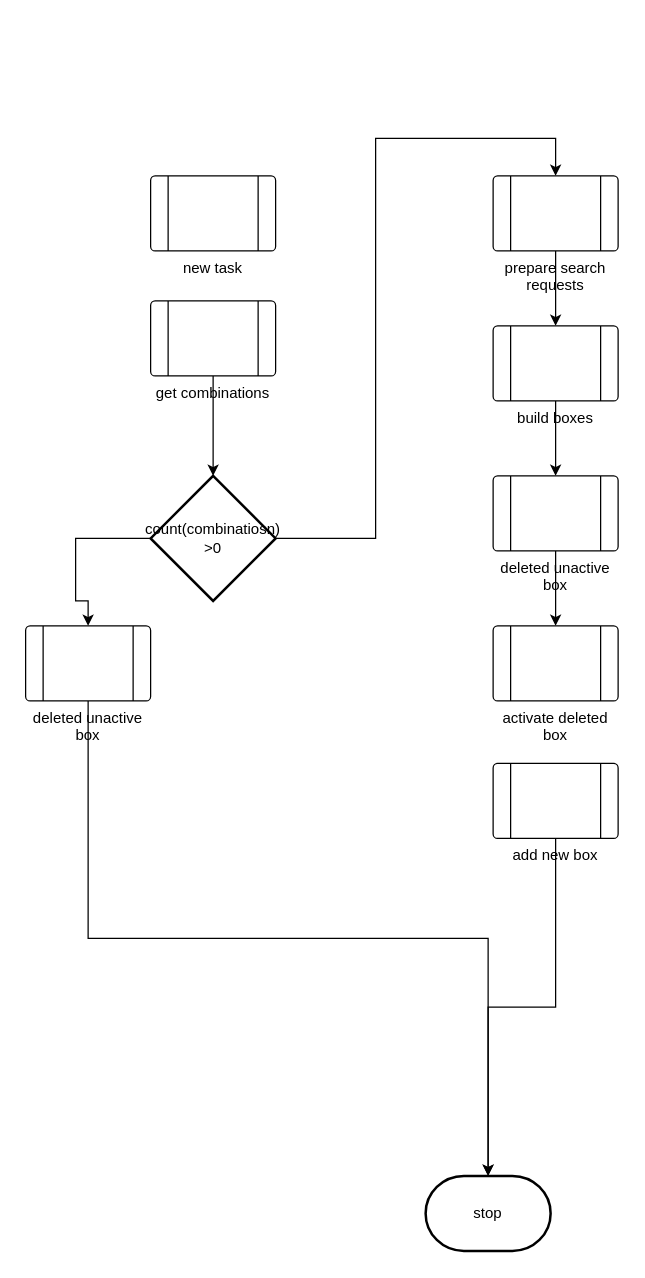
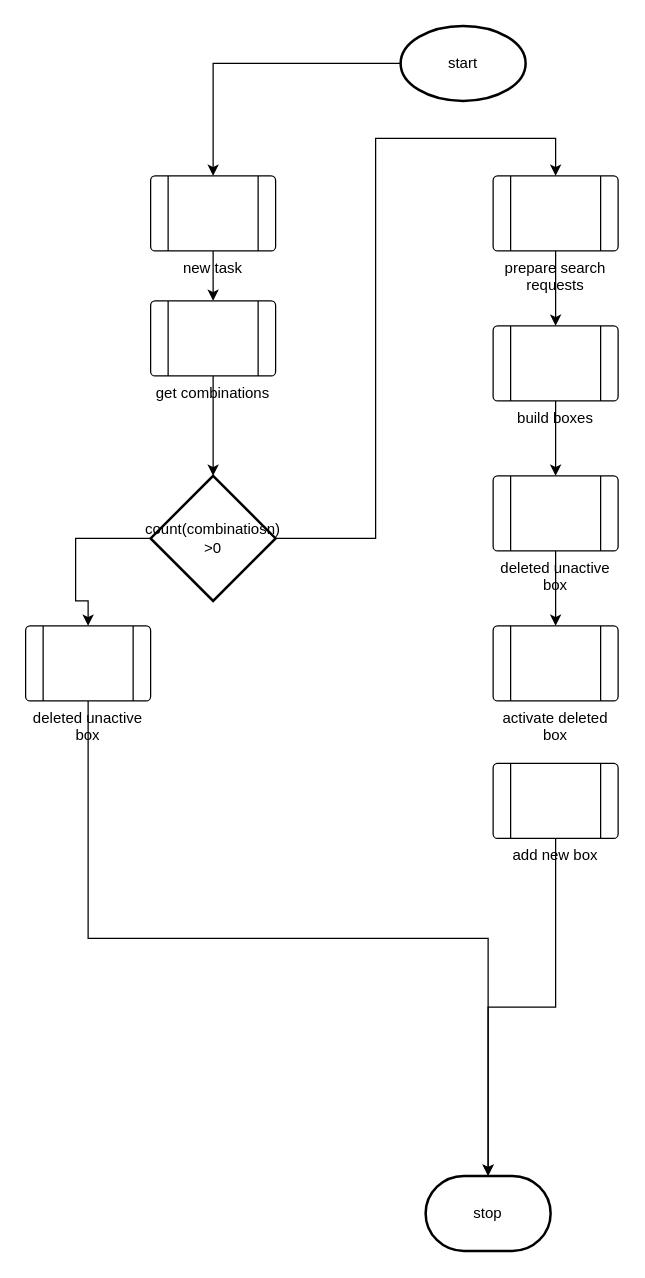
  <mxCell id="0" />
  <mxCell id="1" parent="0" />
+ <mxCell id="2" style="edgeStyle=orthogonalEdgeStyle;rounded=0;orthogonalLoop=1;jettySize=auto;html=1;" edge="1" parent="1" source="3" target="5"><mxGeometry relative="1" as="geometry" /></mxCell>
+ <mxCell id="3" value="start" style="strokeWidth=2;html=1;shape=mxgraph.flowchart.start_1;whiteSpace=wrap;" vertex="1" parent="1"><mxGeometry x="320" y="20" width="100" height="60" as="geometry" /></mxCell>
+ <mxCell id="4" value="" style="edgeStyle=orthogonalEdgeStyle;rounded=0;orthogonalLoop=1;jettySize=auto;html=1;" edge="1" parent="1" source="5" target="7"><mxGeometry relative="1" as="geometry" /></mxCell>
  <mxCell id="5" value="new task" style="verticalLabelPosition=bottom;verticalAlign=top;html=1;shape=process;whiteSpace=wrap;rounded=1;size=0.14;arcSize=6;" vertex="1" parent="1"><mxGeometry x="120" y="140" width="100" height="60" as="geometry" /></mxCell>
  <mxCell id="6" style="edgeStyle=orthogonalEdgeStyle;rounded=0;orthogonalLoop=1;jettySize=auto;html=1;" edge="1" parent="1" source="7" target="10"><mxGeometry relative="1" as="geometry" /></mxCell>
  <mxCell id="7" value="get combinations" style="verticalLabelPosition=bottom;verticalAlign=top;html=1;shape=process;whiteSpace=wrap;rounded=1;size=0.14;arcSize=6;" vertex="1" parent="1"><mxGeometry x="120" y="240" width="100" height="60" as="geometry" /></mxCell>
  <mxCell id="8" style="edgeStyle=orthogonalEdgeStyle;rounded=0;orthogonalLoop=1;jettySize=auto;html=1;" edge="1" parent="1" source="10" target="13"><mxGeometry relative="1" as="geometry"><Array as="points"><mxPoint x="300" y="430" /><mxPoint x="300" y="110" /><mxPoint x="444" y="110" /></Array></mxGeometry></mxCell>
  <mxCell id="9" style="edgeStyle=orthogonalEdgeStyle;rounded=0;orthogonalLoop=1;jettySize=auto;html=1;" edge="1" parent="1" source="10" target="16"><mxGeometry relative="1" as="geometry"><Array as="points"><mxPoint x="60" y="430" /><mxPoint x="60" y="480" /><mxPoint x="70" y="480" /></Array></mxGeometry></mxCell>
  <mxCell id="10" value="count(combinatiosn) &amp;gt;0" style="strokeWidth=2;html=1;shape=mxgraph.flowchart.decision;whiteSpace=wrap;" vertex="1" parent="1"><mxGeometry x="120" y="380" width="100" height="100" as="geometry" /></mxCell>
  <mxCell id="11" value="stop" style="strokeWidth=2;html=1;shape=mxgraph.flowchart.terminator;whiteSpace=wrap;" vertex="1" parent="1"><mxGeometry x="340" y="940" width="100" height="60" as="geometry" /></mxCell>
  <mxCell id="12" style="edgeStyle=orthogonalEdgeStyle;rounded=0;orthogonalLoop=1;jettySize=auto;html=1;" edge="1" parent="1" source="13" target="15"><mxGeometry relative="1" as="geometry" /></mxCell>
  <mxCell id="13" value="prepare search requests" style="verticalLabelPosition=bottom;verticalAlign=top;html=1;shape=process;whiteSpace=wrap;rounded=1;size=0.14;arcSize=6;" vertex="1" parent="1"><mxGeometry x="394" y="140" width="100" height="60" as="geometry" /></mxCell>
  <mxCell id="14" style="edgeStyle=orthogonalEdgeStyle;rounded=0;orthogonalLoop=1;jettySize=auto;html=1;entryX=0.5;entryY=0;entryDx=0;entryDy=0;" edge="1" parent="1" source="15" target="19"><mxGeometry relative="1" as="geometry" /></mxCell>
  <mxCell id="15" value="build boxes" style="verticalLabelPosition=bottom;verticalAlign=top;html=1;shape=process;whiteSpace=wrap;rounded=1;size=0.14;arcSize=6;" vertex="1" parent="1"><mxGeometry x="394" y="260" width="100" height="60" as="geometry" /></mxCell>
  <mxCell id="16" value="deleted unactive box" style="verticalLabelPosition=bottom;verticalAlign=top;html=1;shape=process;whiteSpace=wrap;rounded=1;size=0.14;arcSize=6;" vertex="1" parent="1"><mxGeometry x="20" y="500" width="100" height="60" as="geometry" /></mxCell>
  <mxCell id="17" style="edgeStyle=orthogonalEdgeStyle;rounded=0;orthogonalLoop=1;jettySize=auto;html=1;entryX=0.5;entryY=0;entryDx=0;entryDy=0;entryPerimeter=0;" edge="1" parent="1" source="16" target="11"><mxGeometry relative="1" as="geometry"><Array as="points"><mxPoint x="70" y="750" /><mxPoint x="390" y="750" /></Array></mxGeometry></mxCell>
  <mxCell id="18" style="edgeStyle=orthogonalEdgeStyle;rounded=0;orthogonalLoop=1;jettySize=auto;html=1;" edge="1" parent="1" source="19" target="20"><mxGeometry relative="1" as="geometry" /></mxCell>
  <mxCell id="19" value="deleted unactive box" style="verticalLabelPosition=bottom;verticalAlign=top;html=1;shape=process;whiteSpace=wrap;rounded=1;size=0.14;arcSize=6;" vertex="1" parent="1"><mxGeometry x="394" y="380" width="100" height="60" as="geometry" /></mxCell>
  <mxCell id="20" value="activate deleted box" style="verticalLabelPosition=bottom;verticalAlign=top;html=1;shape=process;whiteSpace=wrap;rounded=1;size=0.14;arcSize=6;" vertex="1" parent="1"><mxGeometry x="394" y="500" width="100" height="60" as="geometry" /></mxCell>
  <mxCell id="21" style="edgeStyle=orthogonalEdgeStyle;rounded=0;orthogonalLoop=1;jettySize=auto;html=1;" edge="1" parent="1" source="22" target="11"><mxGeometry relative="1" as="geometry" /></mxCell>
  <mxCell id="22" value="add new box" style="verticalLabelPosition=bottom;verticalAlign=top;html=1;shape=process;whiteSpace=wrap;rounded=1;size=0.14;arcSize=6;" vertex="1" parent="1"><mxGeometry x="394" y="610" width="100" height="60" as="geometry" /></mxCell>
